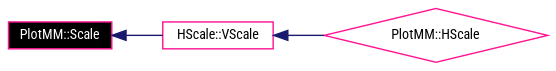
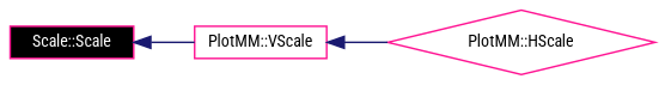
  digraph {
    fontname="Roboto Condensed"
    rankdir=LR
    node [color=deeppink fillcolor=white fontname="Roboto Condensed" fontsize=10 shape=box style=filled]
    edge [color=midnightblue dir=back fontname="Roboto Condensed" fontsize=10 labelfontname=Helvetica labelfontsize=10 style=solid]
-   n1 [fillcolor=black fontcolor=white height=0.2 label="PlotMM::Scale" width=0.4]
-   n2 [height=0.2 label="HScale::VScale" width=0.4]
+   n1 [fillcolor=black fontcolor=white height=0.2 label="Scale::Scale" width=0.4]
+   n2 [height=0.2 label="PlotMM::VScale" width=0.4]
    n3 [height=0.2 label="PlotMM::HScale" shape=diamond width=0.4]
    n1 -> n2
    n2 -> n3
  }
